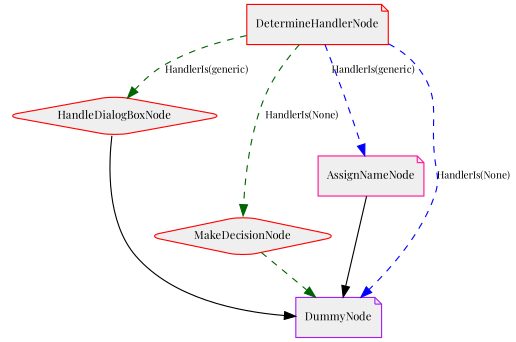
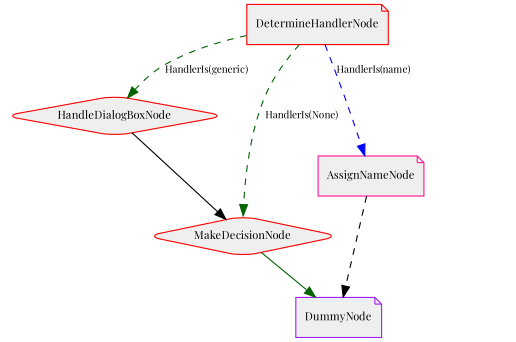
  digraph {
    compound=true
    fontname="Playfair Display"
    rankdir=TB
    node [color=red fillcolor="#EFEFEF" fontname="Playfair Display" fontsize=10 shape=note style="rounded,filled"]
    edge [color=darkgreen fontname="Playfair Display" fontsize=9 style=dashed]
    n1 [label=MakeDecisionNode shape=diamond]
    n2 [color=purple label=DummyNode]
    n3 [color=deeppink label=AssignNameNode]
    n4 [label=HandleDialogBoxNode shape=diamond]
    n5 [label=DetermineHandlerNode]
-   n1 -> n2
-   n3 -> n2 [color=black style=solid]
-   n4 -> n2 [color=black style=solid]
+   n1 -> n2 [style=solid]
+   n3 -> n2 [color=black]
+   n4 -> n1 [color=black style=solid]
    n5 -> n1 [label="HandlerIs(None)"]
-   n5 -> n2 [color=blue label="HandlerIs(None)"]
-   n5 -> n3 [color=blue label="HandlerIs(generic)"]
+   n5 -> n3 [color=blue label="HandlerIs(name)"]
    n5 -> n4 [label="HandlerIs(generic)"]
  }
